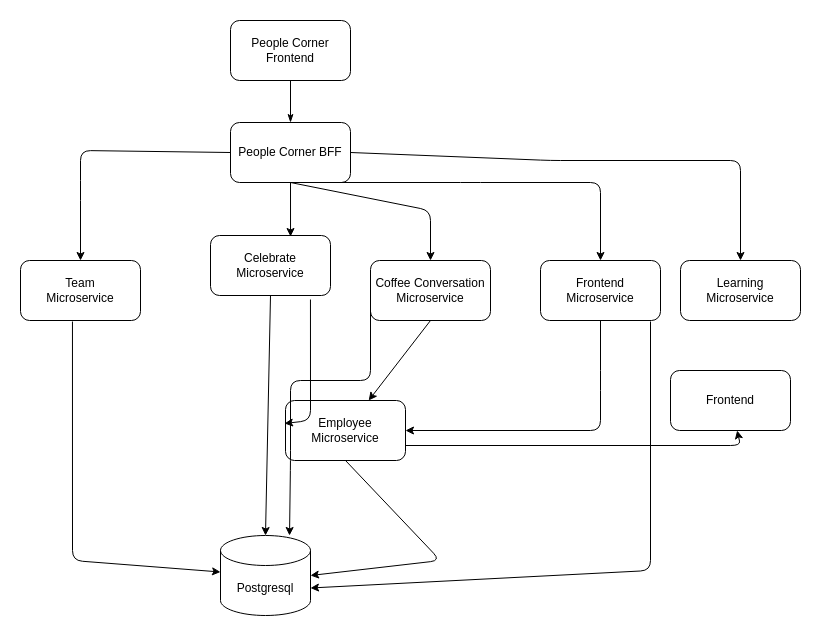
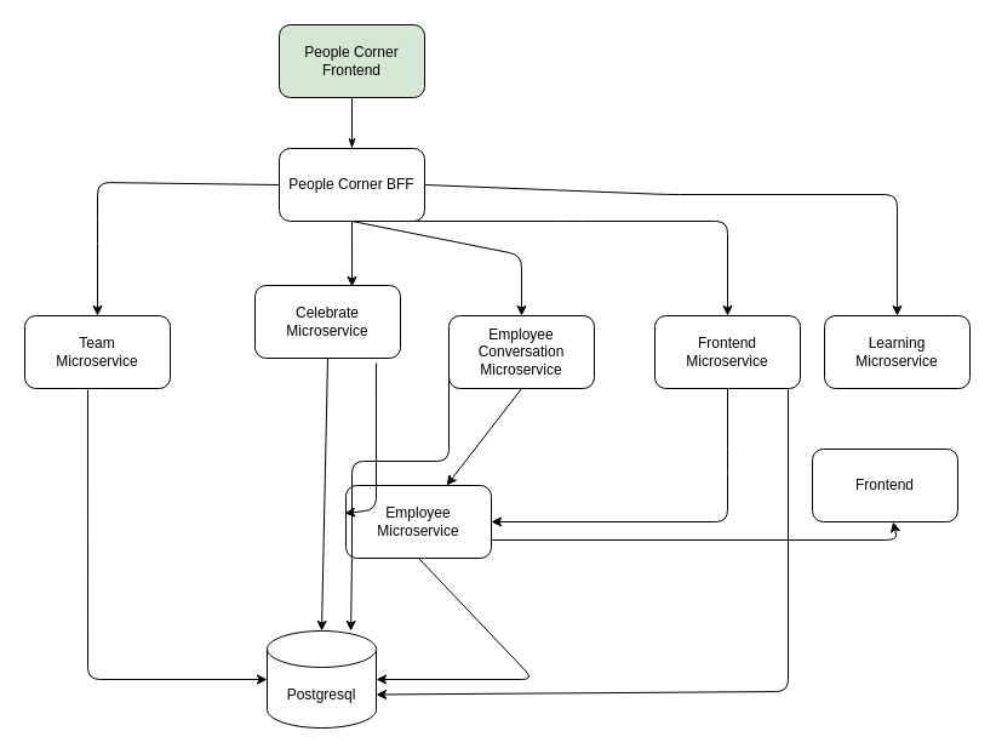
  <mxCell id="0" />
  <mxCell id="1" parent="0" />
- <mxCell id="2" value="People Corner Frontend" style="rounded=1;whiteSpace=wrap;html=1;" vertex="1" parent="1"><mxGeometry x="230" y="20" width="120" height="60" as="geometry" /></mxCell>
+ <mxCell id="2" value="People Corner Frontend" style="rounded=1;whiteSpace=wrap;html=1;fillColor=#d5e8d4;" vertex="1" parent="1"><mxGeometry x="230" y="20" width="120" height="60" as="geometry" /></mxCell>
  <mxCell id="3" value="People Corner BFF" style="rounded=1;whiteSpace=wrap;html=1;" vertex="1" parent="1"><mxGeometry x="230" y="122" width="120" height="60" as="geometry" /></mxCell>
  <mxCell id="4" value="Employee Microservice" style="rounded=1;whiteSpace=wrap;html=1;" vertex="1" parent="1"><mxGeometry x="285" y="400" width="120" height="60" as="geometry" /></mxCell>
  <mxCell id="5" value="&lt;div&gt;Team&lt;/div&gt;&lt;div&gt; Microservice&lt;/div&gt;" style="rounded=1;whiteSpace=wrap;html=1;" vertex="1" parent="1"><mxGeometry x="20" y="260" width="120" height="60" as="geometry" /></mxCell>
  <mxCell id="6" value="&lt;div&gt;Celebrate &lt;br&gt;&lt;/div&gt;&lt;div&gt; Microservice&lt;/div&gt;" style="rounded=1;whiteSpace=wrap;html=1;" vertex="1" parent="1"><mxGeometry x="210" y="235" width="120" height="60" as="geometry" /></mxCell>
- <mxCell id="7" value="&lt;div&gt;Coffee Conversation&lt;br&gt;&lt;/div&gt;&lt;div&gt; Microservice&lt;/div&gt;" style="rounded=1;whiteSpace=wrap;html=1;" vertex="1" parent="1"><mxGeometry x="370" y="260" width="120" height="60" as="geometry" /></mxCell>
+ <mxCell id="7" value="&lt;div&gt;Employee Conversation&lt;br&gt;&lt;/div&gt;&lt;div&gt; Microservice&lt;/div&gt;" style="rounded=1;whiteSpace=wrap;html=1;" vertex="1" parent="1"><mxGeometry x="370" y="260" width="120" height="60" as="geometry" /></mxCell>
  <mxCell id="8" value="&lt;div&gt;Frontend&lt;br&gt;&lt;/div&gt;&lt;div&gt; Microservice&lt;/div&gt;" style="rounded=1;whiteSpace=wrap;html=1;" vertex="1" parent="1"><mxGeometry x="540" y="260" width="120" height="60" as="geometry" /></mxCell>
- <mxCell id="9" value="Postgresql " style="shape=cylinder3;whiteSpace=wrap;html=1;boundedLbl=1;backgroundOutline=1;size=15;" vertex="1" parent="1"><mxGeometry x="220" y="535" width="90" height="80" as="geometry" /></mxCell>
+ <mxCell id="9" value="Postgresql " style="shape=cylinder3;whiteSpace=wrap;html=1;boundedLbl=1;backgroundOutline=1;size=15;" vertex="1" parent="1"><mxGeometry x="220" y="520" width="90" height="80" as="geometry" /></mxCell>
  <mxCell id="10" value="" style="endArrow=none;html=1;entryX=0.5;entryY=1;entryDx=0;entryDy=0;exitX=0.5;exitY=0;exitDx=0;exitDy=0;startArrow=classicThin;startFill=1;endFill=0;" edge="1" parent="1" source="3" target="2"><mxGeometry width="50" height="50" relative="1" as="geometry"><mxPoint x="290" y="330" as="sourcePoint" /><mxPoint x="340" y="280" as="targetPoint" /></mxGeometry></mxCell>
  <mxCell id="11" value="" style="endArrow=classic;html=1;entryX=0.667;entryY=0.017;entryDx=0;entryDy=0;exitX=0.5;exitY=1;exitDx=0;exitDy=0;entryPerimeter=0;" edge="1" parent="1" source="3" target="6"><mxGeometry width="50" height="50" relative="1" as="geometry"><mxPoint x="290" y="260" as="sourcePoint" /><mxPoint x="340" y="210" as="targetPoint" /></mxGeometry></mxCell>
  <mxCell id="12" value="" style="endArrow=classic;html=1;entryX=0.5;entryY=0;entryDx=0;entryDy=0;exitX=0;exitY=0.5;exitDx=0;exitDy=0;" edge="1" parent="1" source="3" target="5"><mxGeometry width="50" height="50" relative="1" as="geometry"><mxPoint x="300" y="210" as="sourcePoint" /><mxPoint x="300.04" y="271.02" as="targetPoint" /><Array as="points"><mxPoint x="80" y="150" /><mxPoint x="80" y="190" /></Array></mxGeometry></mxCell>
  <mxCell id="13" value="" style="endArrow=classic;html=1;exitX=0.5;exitY=1;exitDx=0;exitDy=0;entryX=0.5;entryY=0;entryDx=0;entryDy=0;" edge="1" parent="1" source="3" target="7"><mxGeometry width="50" height="50" relative="1" as="geometry"><mxPoint x="300" y="210" as="sourcePoint" /><mxPoint x="90" y="270" as="targetPoint" /><Array as="points"><mxPoint x="430" y="210" /></Array></mxGeometry></mxCell>
  <mxCell id="14" value="" style="endArrow=classic;html=1;entryX=0.5;entryY=0;entryDx=0;entryDy=0;exitX=0.5;exitY=1;exitDx=0;exitDy=0;" edge="1" parent="1" source="3" target="8"><mxGeometry width="50" height="50" relative="1" as="geometry"><mxPoint x="300" y="210" as="sourcePoint" /><mxPoint x="440" y="270" as="targetPoint" /><Array as="points"><mxPoint x="470" y="182" /><mxPoint x="600" y="182" /></Array></mxGeometry></mxCell>
  <mxCell id="15" value="" style="endArrow=classic;html=1;entryX=-0.008;entryY=0.383;entryDx=0;entryDy=0;exitX=0.833;exitY=1.067;exitDx=0;exitDy=0;entryPerimeter=0;exitPerimeter=0;" edge="1" parent="1" source="6" target="4"><mxGeometry width="50" height="50" relative="1" as="geometry"><mxPoint x="290" y="260" as="sourcePoint" /><mxPoint x="340" y="210" as="targetPoint" /><Array as="points"><mxPoint x="310" y="420" /></Array></mxGeometry></mxCell>
  <mxCell id="16" value="" style="endArrow=classic;html=1;exitX=0.5;exitY=1;exitDx=0;exitDy=0;" edge="1" parent="1" source="7" target="4"><mxGeometry width="50" height="50" relative="1" as="geometry"><mxPoint x="440" y="400" as="sourcePoint" /><mxPoint x="340" y="210" as="targetPoint" /></mxGeometry></mxCell>
  <mxCell id="17" value="" style="endArrow=classic;html=1;exitX=0.5;exitY=1;exitDx=0;exitDy=0;entryX=1;entryY=0.5;entryDx=0;entryDy=0;" edge="1" parent="1" source="8" target="4"><mxGeometry width="50" height="50" relative="1" as="geometry"><mxPoint x="290" y="260" as="sourcePoint" /><mxPoint x="440" y="400" as="targetPoint" /><Array as="points"><mxPoint x="600" y="380" /><mxPoint x="600" y="430" /></Array></mxGeometry></mxCell>
  <mxCell id="18" value="" style="endArrow=classic;html=1;exitX=0.433;exitY=1.017;exitDx=0;exitDy=0;exitPerimeter=0;" edge="1" parent="1" source="5" target="9"><mxGeometry width="50" height="50" relative="1" as="geometry"><mxPoint x="290" y="460" as="sourcePoint" /><mxPoint x="340" y="410" as="targetPoint" /><Array as="points"><mxPoint x="72" y="560" /></Array></mxGeometry></mxCell>
  <mxCell id="19" value="" style="endArrow=classic;html=1;exitX=0.5;exitY=1;exitDx=0;exitDy=0;entryX=0.5;entryY=0;entryDx=0;entryDy=0;entryPerimeter=0;" edge="1" parent="1" source="6" target="9"><mxGeometry width="50" height="50" relative="1" as="geometry"><mxPoint x="290" y="460" as="sourcePoint" /><mxPoint x="340" y="410" as="targetPoint" /></mxGeometry></mxCell>
  <mxCell id="20" value="" style="endArrow=classic;html=1;entryX=0.767;entryY=0;entryDx=0;entryDy=0;entryPerimeter=0;exitX=0;exitY=0.5;exitDx=0;exitDy=0;" edge="1" parent="1" source="7" target="9"><mxGeometry width="50" height="50" relative="1" as="geometry"><mxPoint x="290" y="460" as="sourcePoint" /><mxPoint x="340" y="410" as="targetPoint" /><Array as="points"><mxPoint x="370" y="380" /><mxPoint x="290" y="380" /><mxPoint x="290" y="460" /></Array></mxGeometry></mxCell>
  <mxCell id="21" value="" style="endArrow=classic;html=1;entryX=1;entryY=0;entryDx=0;entryDy=52.5;entryPerimeter=0;" edge="1" parent="1" target="9"><mxGeometry width="50" height="50" relative="1" as="geometry"><mxPoint x="650" y="321" as="sourcePoint" /><mxPoint x="260" y="520" as="targetPoint" /><Array as="points"><mxPoint x="650" y="570" /></Array></mxGeometry></mxCell>
  <mxCell id="22" value="" style="endArrow=classic;html=1;entryX=1;entryY=0.5;entryDx=0;entryDy=0;entryPerimeter=0;exitX=0.5;exitY=1;exitDx=0;exitDy=0;" edge="1" parent="1" source="4" target="9"><mxGeometry width="50" height="50" relative="1" as="geometry"><mxPoint x="290" y="460" as="sourcePoint" /><mxPoint x="340" y="410" as="targetPoint" /><Array as="points"><mxPoint x="440" y="560" /></Array></mxGeometry></mxCell>
  <mxCell id="23" value="Learning&lt;div&gt; Microservice&lt;/div&gt;" style="rounded=1;whiteSpace=wrap;html=1;" vertex="1" parent="1"><mxGeometry x="680" y="260" width="120" height="60" as="geometry" /></mxCell>
  <mxCell id="24" value="" style="endArrow=classic;html=1;entryX=0.5;entryY=0;entryDx=0;entryDy=0;exitX=1;exitY=0.5;exitDx=0;exitDy=0;" edge="1" parent="1" source="3" target="23"><mxGeometry width="50" height="50" relative="1" as="geometry"><mxPoint x="300" y="192" as="sourcePoint" /><mxPoint x="610" y="270" as="targetPoint" /><Array as="points"><mxPoint x="550" y="160" /><mxPoint x="740" y="160" /></Array></mxGeometry></mxCell>
  <mxCell id="25" value="Frontend" style="rounded=1;whiteSpace=wrap;html=1;" vertex="1" parent="1"><mxGeometry x="670" y="370" width="120" height="60" as="geometry" /></mxCell>
  <mxCell id="26" value="" style="endArrow=classic;html=1;exitX=1;exitY=0.75;exitDx=0;exitDy=0;" edge="1" parent="1" source="4" target="25"><mxGeometry width="50" height="50" relative="1" as="geometry"><mxPoint x="460" y="400" as="sourcePoint" /><mxPoint x="510" y="350" as="targetPoint" /><Array as="points"><mxPoint x="740" y="445" /></Array></mxGeometry></mxCell>
